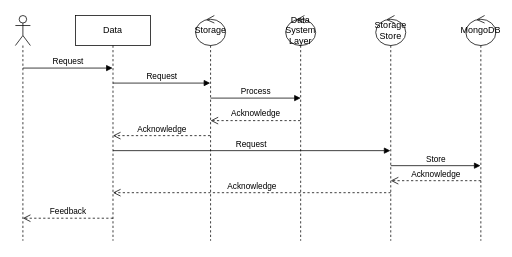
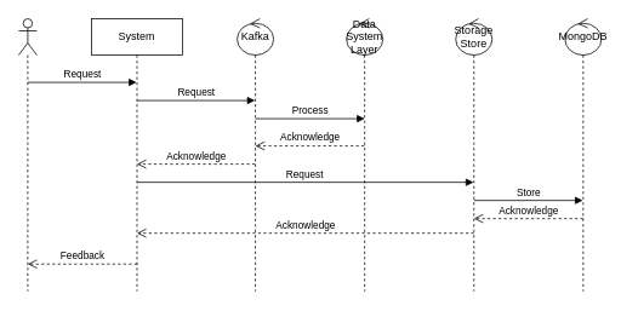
  <mxCell id="0" />
  <mxCell id="1" parent="0" />
  <mxCell id="2" value="" style="shape=umlLifeline;perimeter=lifelinePerimeter;whiteSpace=wrap;html=1;container=1;dropTarget=0;collapsible=0;recursiveResize=0;outlineConnect=0;portConstraint=eastwest;newEdgeStyle={&quot;curved&quot;:0,&quot;rounded&quot;:0};participant=umlActor;" vertex="1" parent="1"><mxGeometry x="20" y="20" width="20" height="300" as="geometry" /></mxCell>
- <mxCell id="3" value="Storage" style="shape=umlLifeline;perimeter=lifelinePerimeter;whiteSpace=wrap;html=1;container=1;dropTarget=0;collapsible=0;recursiveResize=0;outlineConnect=0;portConstraint=eastwest;newEdgeStyle={&quot;curved&quot;:0,&quot;rounded&quot;:0};participant=umlControl;" vertex="1" parent="1"><mxGeometry x="260" y="20" width="40" height="300" as="geometry" /></mxCell>
- <mxCell id="4" value="Data" style="shape=umlLifeline;perimeter=lifelinePerimeter;whiteSpace=wrap;html=1;container=1;dropTarget=0;collapsible=0;recursiveResize=0;outlineConnect=0;portConstraint=eastwest;newEdgeStyle={&quot;curved&quot;:0,&quot;rounded&quot;:0};" vertex="1" parent="1"><mxGeometry x="100" y="20" width="100" height="300" as="geometry" /></mxCell>
+ <mxCell id="3" value="Kafka" style="shape=umlLifeline;perimeter=lifelinePerimeter;whiteSpace=wrap;html=1;container=1;dropTarget=0;collapsible=0;recursiveResize=0;outlineConnect=0;portConstraint=eastwest;newEdgeStyle={&quot;curved&quot;:0,&quot;rounded&quot;:0};participant=umlControl;" vertex="1" parent="1"><mxGeometry x="260" y="20" width="40" height="300" as="geometry" /></mxCell>
+ <mxCell id="4" value="System" style="shape=umlLifeline;perimeter=lifelinePerimeter;whiteSpace=wrap;html=1;container=1;dropTarget=0;collapsible=0;recursiveResize=0;outlineConnect=0;portConstraint=eastwest;newEdgeStyle={&quot;curved&quot;:0,&quot;rounded&quot;:0};" vertex="1" parent="1"><mxGeometry x="100" y="20" width="100" height="300" as="geometry" /></mxCell>
  <mxCell id="5" value="Data System Layer" style="shape=umlLifeline;perimeter=lifelinePerimeter;whiteSpace=wrap;html=1;container=1;dropTarget=0;collapsible=0;recursiveResize=0;outlineConnect=0;portConstraint=eastwest;newEdgeStyle={&quot;curved&quot;:0,&quot;rounded&quot;:0};participant=umlControl;" vertex="1" parent="1"><mxGeometry x="380" y="20" width="40" height="300" as="geometry" /></mxCell>
  <mxCell id="6" value="Storage Store" style="shape=umlLifeline;perimeter=lifelinePerimeter;whiteSpace=wrap;html=1;container=1;dropTarget=0;collapsible=0;recursiveResize=0;outlineConnect=0;portConstraint=eastwest;newEdgeStyle={&quot;curved&quot;:0,&quot;rounded&quot;:0};participant=umlControl;" vertex="1" parent="1"><mxGeometry x="500" y="20" width="40" height="300" as="geometry" /></mxCell>
  <mxCell id="7" value="MongoDB" style="shape=umlLifeline;perimeter=lifelinePerimeter;whiteSpace=wrap;html=1;container=1;dropTarget=0;collapsible=0;recursiveResize=0;outlineConnect=0;portConstraint=eastwest;newEdgeStyle={&quot;curved&quot;:0,&quot;rounded&quot;:0};participant=umlControl;" vertex="1" parent="1"><mxGeometry x="620" y="20" width="40" height="300" as="geometry" /></mxCell>
  <mxCell id="8" value="Request" style="html=1;verticalAlign=bottom;endArrow=block;curved=0;rounded=0;" edge="1" parent="1" target="4"><mxGeometry width="80" relative="1" as="geometry"><mxPoint x="30" y="90" as="sourcePoint" /><mxPoint x="110" y="90" as="targetPoint" /></mxGeometry></mxCell>
  <mxCell id="9" value="Acknowledge" style="html=1;verticalAlign=bottom;endArrow=open;dashed=1;endSize=8;curved=0;rounded=0;" edge="1" parent="1" source="5"><mxGeometry relative="1" as="geometry"><mxPoint x="360" y="160" as="sourcePoint" /><mxPoint x="280" y="160" as="targetPoint" /></mxGeometry></mxCell>
  <mxCell id="10" value="Request" style="html=1;verticalAlign=bottom;endArrow=block;curved=0;rounded=0;" edge="1" parent="1" target="3"><mxGeometry width="80" relative="1" as="geometry"><mxPoint x="150" y="110" as="sourcePoint" /><mxPoint x="270" y="110" as="targetPoint" /></mxGeometry></mxCell>
  <mxCell id="11" value="Process" style="html=1;verticalAlign=bottom;endArrow=block;curved=0;rounded=0;" edge="1" parent="1"><mxGeometry width="80" relative="1" as="geometry"><mxPoint x="280" y="130" as="sourcePoint" /><mxPoint x="400" y="130" as="targetPoint" /></mxGeometry></mxCell>
  <mxCell id="12" value="Request" style="html=1;verticalAlign=bottom;endArrow=block;curved=0;rounded=0;" edge="1" parent="1"><mxGeometry x="-0.004" width="80" relative="1" as="geometry"><mxPoint x="150" y="200" as="sourcePoint" /><mxPoint x="519.5" y="200" as="targetPoint" /><mxPoint as="offset" /></mxGeometry></mxCell>
  <mxCell id="13" value="Store" style="html=1;verticalAlign=bottom;endArrow=block;curved=0;rounded=0;" edge="1" parent="1"><mxGeometry width="80" relative="1" as="geometry"><mxPoint x="520" y="220" as="sourcePoint" /><mxPoint x="639.5" y="220" as="targetPoint" /></mxGeometry></mxCell>
  <mxCell id="14" value="Acknowledge" style="html=1;verticalAlign=bottom;endArrow=open;dashed=1;endSize=8;curved=0;rounded=0;" edge="1" parent="1" source="3"><mxGeometry relative="1" as="geometry"><mxPoint x="270" y="180" as="sourcePoint" /><mxPoint x="150" y="180" as="targetPoint" /></mxGeometry></mxCell>
  <mxCell id="15" value="Acknowledge" style="html=1;verticalAlign=bottom;endArrow=open;dashed=1;endSize=8;curved=0;rounded=0;" edge="1" parent="1"><mxGeometry relative="1" as="geometry"><mxPoint x="640" y="240" as="sourcePoint" /><mxPoint x="520" y="240" as="targetPoint" /></mxGeometry></mxCell>
  <mxCell id="16" value="Acknowledge" style="html=1;verticalAlign=bottom;endArrow=open;dashed=1;endSize=8;curved=0;rounded=0;" edge="1" parent="1"><mxGeometry relative="1" as="geometry"><mxPoint x="520" y="256" as="sourcePoint" /><mxPoint x="150.024" y="256" as="targetPoint" /></mxGeometry></mxCell>
  <mxCell id="17" value="Feedback" style="html=1;verticalAlign=bottom;endArrow=open;dashed=1;endSize=8;curved=0;rounded=0;" edge="1" parent="1"><mxGeometry relative="1" as="geometry"><mxPoint x="150" y="290" as="sourcePoint" /><mxPoint x="30.004" y="290" as="targetPoint" /></mxGeometry></mxCell>
